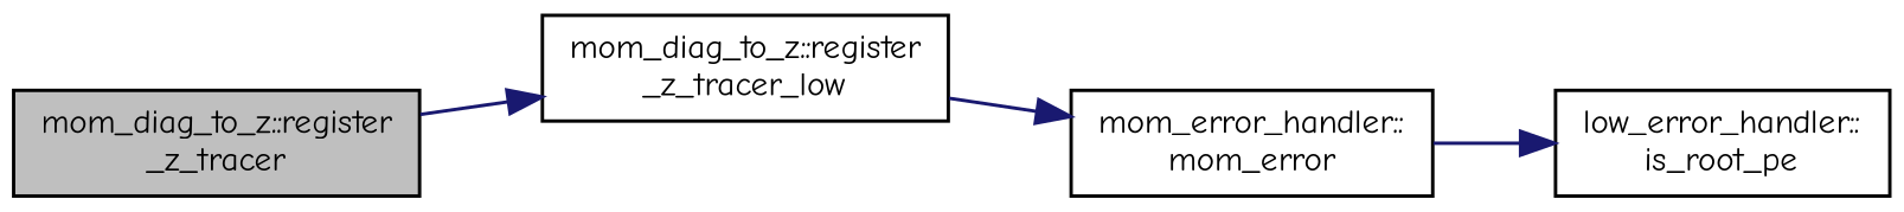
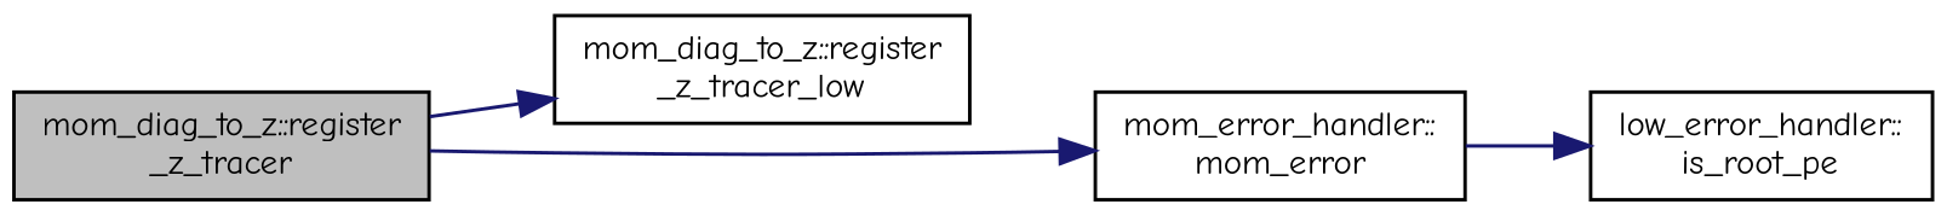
  digraph {
    fontname="Comic Neue"
    rankdir=LR
    node [color=black fillcolor=white fontname="Comic Neue" fontsize=10 shape=record style=filled]
    edge [color=midnightblue fontname="Comic Neue" fontsize=10 labelfontname=Helvetica labelfontsize=10 style=solid]
    n1 [fillcolor=grey75 fontcolor=black height=0.2 label="mom_diag_to_z::register\l_z_tracer" width=0.4]
    n2 [height=0.2 label="mom_diag_to_z::register\l_z_tracer_low" width=0.4]
    n3 [height=0.2 label="mom_error_handler::\lmom_error" width=0.4]
    n4 [height=0.2 label="low_error_handler::\lis_root_pe" width=0.4]
    n1 -> n2
-   n2 -> n3
+   n1 -> n3
    n3 -> n4
  }
